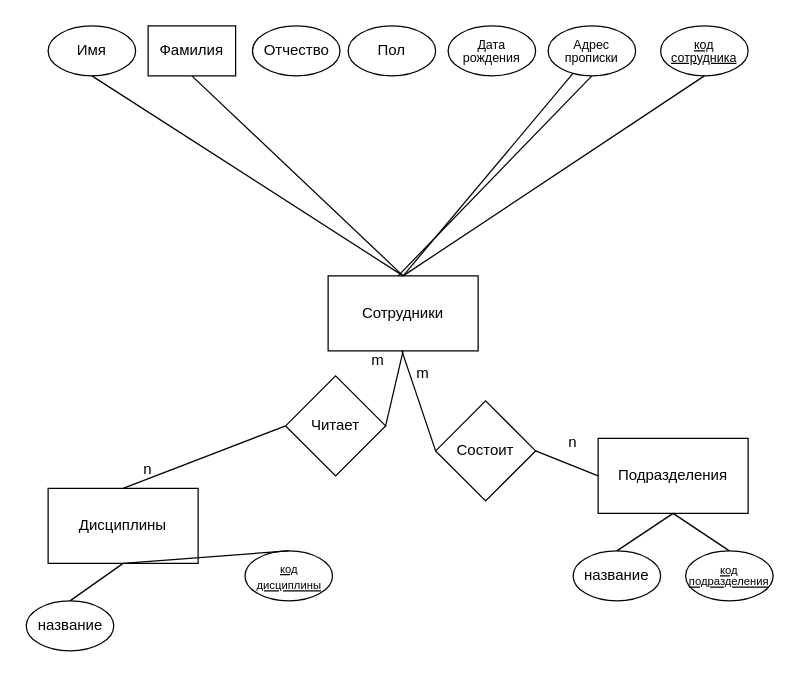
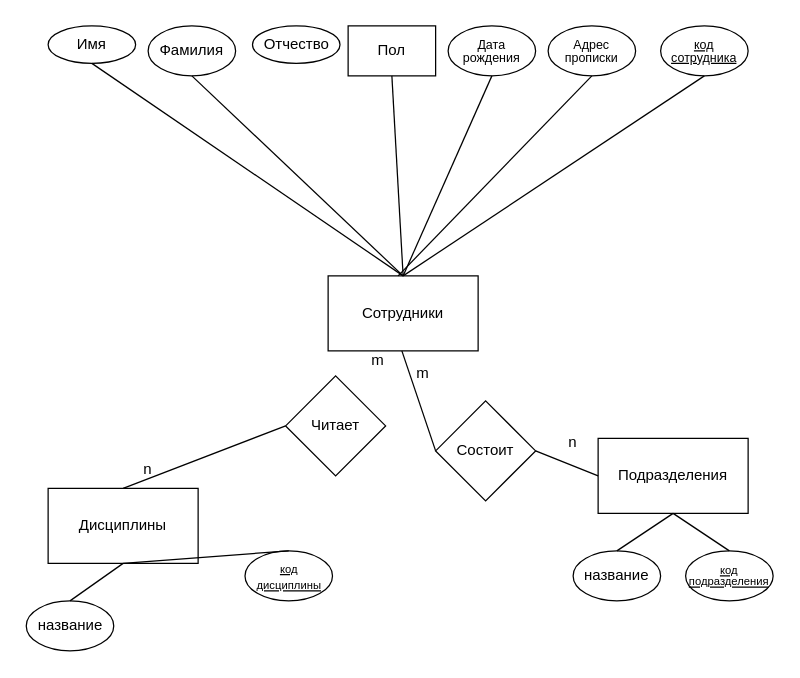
  <mxCell id="0" />
  <mxCell id="1" parent="0" />
  <mxCell id="2" value="Сотрудники" style="rounded=0;whiteSpace=wrap;html=1;" parent="1" vertex="1"><mxGeometry x="262" y="220" width="120" height="60" as="geometry" /></mxCell>
- <mxCell id="3" value="Имя" style="ellipse;whiteSpace=wrap;html=1;" parent="1" vertex="1"><mxGeometry x="38" y="20" width="70" height="40" as="geometry" /></mxCell>
- <mxCell id="4" value="Фамилия" style="whiteSpace=wrap;html=1;rounded=0;" parent="1" vertex="1"><mxGeometry x="118" y="20" width="70" height="40" as="geometry" /></mxCell>
- <mxCell id="5" value="Отчество" style="ellipse;whiteSpace=wrap;html=1;" parent="1" vertex="1"><mxGeometry x="201.5" y="20" width="70" height="40" as="geometry" /></mxCell>
- <mxCell id="6" value="Пол" style="ellipse;whiteSpace=wrap;html=1;" parent="1" vertex="1"><mxGeometry x="278" y="20" width="70" height="40" as="geometry" /></mxCell>
+ <mxCell id="3" value="Имя" style="ellipse;whiteSpace=wrap;html=1;" parent="1" vertex="1"><mxGeometry x="38" y="20" width="70" height="30" as="geometry" /></mxCell>
+ <mxCell id="4" value="Фамилия" style="ellipse;whiteSpace=wrap;html=1;" parent="1" vertex="1"><mxGeometry x="118" y="20" width="70" height="40" as="geometry" /></mxCell>
+ <mxCell id="5" value="Отчество" style="ellipse;whiteSpace=wrap;html=1;" parent="1" vertex="1"><mxGeometry x="201.5" y="20" width="70" height="30" as="geometry" /></mxCell>
+ <mxCell id="6" value="Пол" style="whiteSpace=wrap;html=1;rounded=0;" parent="1" vertex="1"><mxGeometry x="278" y="20" width="70" height="40" as="geometry" /></mxCell>
  <mxCell id="7" value="&lt;p style=&quot;line-height: 100%; font-size: 10px;&quot;&gt;Дата рождения&lt;/p&gt;" style="ellipse;whiteSpace=wrap;html=1;fontSize=10;" parent="1" vertex="1"><mxGeometry x="358" y="20" width="70" height="40" as="geometry" /></mxCell>
  <mxCell id="8" value="&lt;p style=&quot;line-height: 100%; font-size: 10px;&quot;&gt;Адрес прописки&lt;/p&gt;" style="ellipse;whiteSpace=wrap;html=1;fontSize=10;" parent="1" vertex="1"><mxGeometry x="438" y="20" width="70" height="40" as="geometry" /></mxCell>
  <mxCell id="9" value="Подразделения" style="rounded=0;whiteSpace=wrap;html=1;" parent="1" vertex="1"><mxGeometry x="478" y="350" width="120" height="60" as="geometry" /></mxCell>
  <mxCell id="10" value="название" style="ellipse;whiteSpace=wrap;html=1;" parent="1" vertex="1"><mxGeometry x="458" y="440" width="70" height="40" as="geometry" /></mxCell>
  <mxCell id="11" value="Дисциплины" style="rounded=0;whiteSpace=wrap;html=1;" parent="1" vertex="1"><mxGeometry x="38" y="390" width="120" height="60" as="geometry" /></mxCell>
  <mxCell id="12" value="название" style="ellipse;whiteSpace=wrap;html=1;" parent="1" vertex="1"><mxGeometry x="20.5" y="480" width="70" height="40" as="geometry" /></mxCell>
  <mxCell id="13" value="Читает" style="rhombus;whiteSpace=wrap;html=1;" parent="1" vertex="1"><mxGeometry x="228" y="300" width="80" height="80" as="geometry" /></mxCell>
  <mxCell id="14" value="Состоит" style="rhombus;whiteSpace=wrap;html=1;" parent="1" vertex="1"><mxGeometry x="348" y="320" width="80" height="80" as="geometry" /></mxCell>
  <mxCell id="15" value="&lt;p style=&quot;line-height: 100%;&quot;&gt;&lt;font style=&quot;font-size: 9px;&quot;&gt;код дисциплины&lt;/font&gt;&lt;/p&gt;" style="ellipse;whiteSpace=wrap;html=1;verticalAlign=middle;fontStyle=4" parent="1" vertex="1"><mxGeometry x="195.5" y="440" width="70" height="40" as="geometry" /></mxCell>
  <mxCell id="16" value="&lt;p style=&quot;line-height: 100%; font-size: 9px;&quot;&gt;код подразделения&lt;/p&gt;" style="ellipse;whiteSpace=wrap;html=1;fontStyle=4" parent="1" vertex="1"><mxGeometry x="548" y="440" width="70" height="40" as="geometry" /></mxCell>
  <mxCell id="17" value="&lt;p style=&quot;line-height: 100%; font-size: 10px;&quot;&gt;код сотрудника&lt;/p&gt;" style="ellipse;whiteSpace=wrap;html=1;fontSize=10;fontStyle=4" parent="1" vertex="1"><mxGeometry x="528" y="20" width="70" height="40" as="geometry" /></mxCell>
  <mxCell id="18" value="" style="endArrow=none;html=1;rounded=0;exitX=0.5;exitY=0;exitDx=0;exitDy=0;entryX=0.5;entryY=1;entryDx=0;entryDy=0;" edge="1" parent="1" source="2" target="17"><mxGeometry width="50" height="50" relative="1" as="geometry"><mxPoint x="598" y="260" as="sourcePoint" /><mxPoint x="648" y="210" as="targetPoint" /></mxGeometry></mxCell>
  <mxCell id="19" value="" style="endArrow=none;html=1;rounded=0;entryX=0.5;entryY=1;entryDx=0;entryDy=0;" edge="1" parent="1" target="8"><mxGeometry width="50" height="50" relative="1" as="geometry"><mxPoint x="318" y="220" as="sourcePoint" /><mxPoint x="573" y="70" as="targetPoint" /></mxGeometry></mxCell>
- <mxCell id="21" value="" style="endArrow=none;html=1;rounded=0;exitX=0.5;exitY=0;exitDx=0;exitDy=0;" edge="1" parent="1" source="2" target="8"><mxGeometry width="50" height="50" relative="1" as="geometry"><mxPoint x="237" y="220" as="sourcePoint" /><mxPoint x="308" y="60" as="targetPoint" /></mxGeometry></mxCell>
+ <mxCell id="20" value="" style="endArrow=none;html=1;rounded=0;exitX=0.5;exitY=0;exitDx=0;exitDy=0;entryX=0.5;entryY=1;entryDx=0;entryDy=0;" edge="1" parent="1" source="2" target="7"><mxGeometry width="50" height="50" relative="1" as="geometry"><mxPoint x="402" y="270" as="sourcePoint" /><mxPoint x="583" y="80" as="targetPoint" /></mxGeometry></mxCell>
+ <mxCell id="21" value="" style="endArrow=none;html=1;rounded=0;exitX=0.5;exitY=0;exitDx=0;exitDy=0;entryX=0.5;entryY=1;entryDx=0;entryDy=0;" edge="1" parent="1" source="2" target="6"><mxGeometry width="50" height="50" relative="1" as="geometry"><mxPoint x="237" y="220" as="sourcePoint" /><mxPoint x="308" y="60" as="targetPoint" /></mxGeometry></mxCell>
  <mxCell id="22" value="" style="endArrow=none;html=1;rounded=0;exitX=0.5;exitY=1;exitDx=0;exitDy=0;entryX=0.5;entryY=0;entryDx=0;entryDy=0;" edge="1" parent="1" source="3" target="2"><mxGeometry width="50" height="50" relative="1" as="geometry"><mxPoint x="157" y="230" as="sourcePoint" /><mxPoint x="228" y="70" as="targetPoint" /></mxGeometry></mxCell>
  <mxCell id="23" value="" style="endArrow=none;html=1;rounded=0;exitX=0.5;exitY=1;exitDx=0;exitDy=0;entryX=0.5;entryY=0;entryDx=0;entryDy=0;" edge="1" parent="1" source="4" target="2"><mxGeometry width="50" height="50" relative="1" as="geometry"><mxPoint x="83" y="70" as="sourcePoint" /><mxPoint x="332" y="230" as="targetPoint" /></mxGeometry></mxCell>
  <mxCell id="24" value="" style="endArrow=none;html=1;rounded=0;exitX=0.5;exitY=1;exitDx=0;exitDy=0;entryX=0.5;entryY=0;entryDx=0;entryDy=0;" edge="1" parent="1" source="9" target="16"><mxGeometry width="50" height="50" relative="1" as="geometry"><mxPoint x="358" y="210" as="sourcePoint" /><mxPoint x="607" y="370" as="targetPoint" /></mxGeometry></mxCell>
  <mxCell id="25" value="" style="endArrow=none;html=1;rounded=0;exitX=0.5;exitY=1;exitDx=0;exitDy=0;entryX=0.5;entryY=0;entryDx=0;entryDy=0;" edge="1" parent="1" source="9" target="10"><mxGeometry width="50" height="50" relative="1" as="geometry"><mxPoint x="548" y="420" as="sourcePoint" /><mxPoint x="593" y="450" as="targetPoint" /></mxGeometry></mxCell>
  <mxCell id="26" value="" style="endArrow=none;html=1;rounded=0;exitX=0.5;exitY=1;exitDx=0;exitDy=0;entryX=0.5;entryY=0;entryDx=0;entryDy=0;" edge="1" parent="1" source="11" target="12"><mxGeometry width="50" height="50" relative="1" as="geometry"><mxPoint x="90.5" y="450" as="sourcePoint" /><mxPoint x="45.5" y="480" as="targetPoint" /></mxGeometry></mxCell>
  <mxCell id="27" value="" style="endArrow=none;html=1;rounded=0;entryX=0.5;entryY=0;entryDx=0;entryDy=0;" edge="1" parent="1" target="15"><mxGeometry width="50" height="50" relative="1" as="geometry"><mxPoint x="98" y="450" as="sourcePoint" /><mxPoint x="158" y="480" as="targetPoint" /></mxGeometry></mxCell>
  <mxCell id="28" value="" style="endArrow=none;html=1;rounded=0;exitX=0;exitY=0.5;exitDx=0;exitDy=0;entryX=0.5;entryY=0;entryDx=0;entryDy=0;" edge="1" parent="1" source="13" target="11"><mxGeometry width="50" height="50" relative="1" as="geometry"><mxPoint x="150.5" y="350" as="sourcePoint" /><mxPoint x="105.5" y="380" as="targetPoint" /></mxGeometry></mxCell>
- <mxCell id="29" value="" style="endArrow=none;html=1;rounded=0;entryX=1;entryY=0.5;entryDx=0;entryDy=0;exitX=0.5;exitY=1;exitDx=0;exitDy=0;" edge="1" parent="1" source="2" target="13"><mxGeometry width="50" height="50" relative="1" as="geometry"><mxPoint x="318" y="270" as="sourcePoint" /><mxPoint x="271.5" y="300" as="targetPoint" /></mxGeometry></mxCell>
  <mxCell id="30" value="" style="endArrow=none;html=1;rounded=0;exitX=0;exitY=0.5;exitDx=0;exitDy=0;" edge="1" parent="1" source="14"><mxGeometry width="50" height="50" relative="1" as="geometry"><mxPoint x="383" y="280" as="sourcePoint" /><mxPoint x="321" y="280" as="targetPoint" /></mxGeometry></mxCell>
  <mxCell id="31" value="" style="endArrow=none;html=1;rounded=0;exitX=0;exitY=0.5;exitDx=0;exitDy=0;entryX=1;entryY=0.5;entryDx=0;entryDy=0;" edge="1" parent="1" source="9" target="14"><mxGeometry width="50" height="50" relative="1" as="geometry"><mxPoint x="473" y="365" as="sourcePoint" /><mxPoint x="428" y="395" as="targetPoint" /></mxGeometry></mxCell>
  <mxCell id="32" value="m&lt;div&gt;&lt;br&gt;&lt;/div&gt;" style="text;html=1;align=center;verticalAlign=middle;whiteSpace=wrap;rounded=0;" vertex="1" parent="1"><mxGeometry x="308" y="290" width="60" height="30" as="geometry" /></mxCell>
  <mxCell id="33" value="m&lt;div&gt;&lt;br&gt;&lt;/div&gt;" style="text;html=1;align=center;verticalAlign=middle;whiteSpace=wrap;rounded=0;" vertex="1" parent="1"><mxGeometry x="271.5" y="280" width="60" height="30" as="geometry" /></mxCell>
  <mxCell id="34" value="&lt;div&gt;n&lt;/div&gt;&lt;div&gt;&lt;br&gt;&lt;/div&gt;" style="text;html=1;align=center;verticalAlign=middle;whiteSpace=wrap;rounded=0;" vertex="1" parent="1"><mxGeometry x="428" y="345" width="60" height="30" as="geometry" /></mxCell>
  <mxCell id="35" value="&lt;div&gt;n&lt;/div&gt;" style="text;html=1;align=center;verticalAlign=middle;whiteSpace=wrap;rounded=0;" vertex="1" parent="1"><mxGeometry x="88" y="360" width="60" height="30" as="geometry" /></mxCell>
